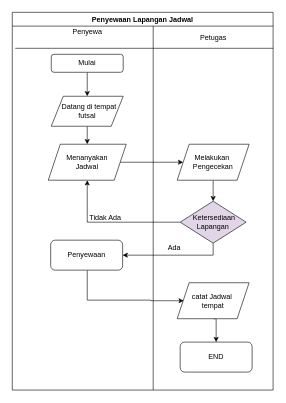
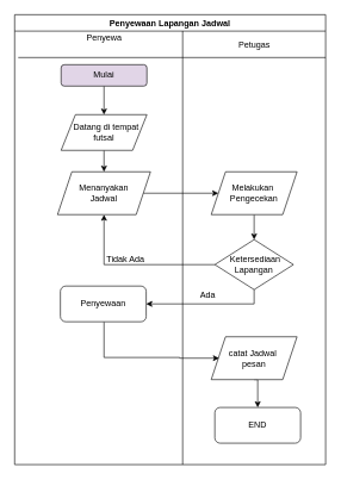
  <mxCell id="0" />
  <mxCell id="1" parent="0" />
  <mxCell id="2" style="edgeStyle=orthogonalEdgeStyle;rounded=0;orthogonalLoop=1;jettySize=auto;html=1;exitX=0.5;exitY=1;exitDx=0;exitDy=0;" edge="1" parent="1" source="3" target="5"><mxGeometry relative="1" as="geometry" /></mxCell>
- <mxCell id="3" value="Mulai" style="rounded=1;whiteSpace=wrap;html=1;" vertex="1" parent="1"><mxGeometry x="85" y="90" width="120" height="30" as="geometry" /></mxCell>
+ <mxCell id="3" value="Mulai" style="rounded=1;whiteSpace=wrap;html=1;fillColor=#e1d5e7;" vertex="1" parent="1"><mxGeometry x="85" y="90" width="120" height="30" as="geometry" /></mxCell>
  <mxCell id="4" style="edgeStyle=orthogonalEdgeStyle;rounded=0;orthogonalLoop=1;jettySize=auto;html=1;exitX=0.5;exitY=1;exitDx=0;exitDy=0;entryX=0.5;entryY=0;entryDx=0;entryDy=0;" edge="1" parent="1" source="5" target="7"><mxGeometry relative="1" as="geometry" /></mxCell>
  <mxCell id="5" value="&amp;nbsp; Datang di tempat futsal" style="shape=parallelogram;perimeter=parallelogramPerimeter;whiteSpace=wrap;html=1;fixedSize=1;" vertex="1" parent="1"><mxGeometry x="85" y="160" width="120" height="50" as="geometry" /></mxCell>
  <mxCell id="6" style="edgeStyle=orthogonalEdgeStyle;rounded=0;orthogonalLoop=1;jettySize=auto;html=1;exitX=1;exitY=0.5;exitDx=0;exitDy=0;entryX=0;entryY=0.5;entryDx=0;entryDy=0;" edge="1" parent="1" source="7" target="9"><mxGeometry relative="1" as="geometry" /></mxCell>
  <mxCell id="7" value="Menanyakan &lt;br&gt;Jadwal" style="shape=parallelogram;perimeter=parallelogramPerimeter;whiteSpace=wrap;html=1;fixedSize=1;" vertex="1" parent="1"><mxGeometry x="80" y="240" width="130" height="60" as="geometry" /></mxCell>
  <mxCell id="8" style="edgeStyle=orthogonalEdgeStyle;rounded=0;orthogonalLoop=1;jettySize=auto;html=1;exitX=0.5;exitY=1;exitDx=0;exitDy=0;entryX=0.5;entryY=0;entryDx=0;entryDy=0;" edge="1" parent="1" source="9" target="12"><mxGeometry relative="1" as="geometry" /></mxCell>
  <mxCell id="9" value="Melakukan&amp;nbsp;&lt;br&gt;Pengecekan" style="shape=parallelogram;perimeter=parallelogramPerimeter;whiteSpace=wrap;html=1;fixedSize=1;" vertex="1" parent="1"><mxGeometry x="295" y="240" width="120" height="60" as="geometry" /></mxCell>
  <mxCell id="10" style="edgeStyle=orthogonalEdgeStyle;rounded=0;orthogonalLoop=1;jettySize=auto;html=1;exitX=0;exitY=0.5;exitDx=0;exitDy=0;entryX=0.5;entryY=1;entryDx=0;entryDy=0;" edge="1" parent="1" source="12" target="7"><mxGeometry relative="1" as="geometry" /></mxCell>
  <mxCell id="11" style="edgeStyle=orthogonalEdgeStyle;rounded=0;orthogonalLoop=1;jettySize=auto;html=1;exitX=0.5;exitY=1;exitDx=0;exitDy=0;entryX=1;entryY=0.5;entryDx=0;entryDy=0;" edge="1" parent="1" source="12" target="16"><mxGeometry relative="1" as="geometry"><mxPoint x="225" y="430" as="targetPoint" /></mxGeometry></mxCell>
- <mxCell id="12" value="&amp;nbsp; Ketersediaan&amp;nbsp;&lt;br&gt;Lapangan" style="rhombus;whiteSpace=wrap;html=1;fillColor=#e1d5e7;" vertex="1" parent="1"><mxGeometry x="300" y="335" width="110" height="70" as="geometry" /></mxCell>
+ <mxCell id="12" value="&amp;nbsp; Ketersediaan&amp;nbsp;&lt;br&gt;Lapangan" style="rhombus;whiteSpace=wrap;html=1;" vertex="1" parent="1"><mxGeometry x="300" y="335" width="110" height="70" as="geometry" /></mxCell>
  <mxCell id="13" style="edgeStyle=orthogonalEdgeStyle;rounded=0;orthogonalLoop=1;jettySize=auto;html=1;exitX=0.5;exitY=1;exitDx=0;exitDy=0;entryX=0.5;entryY=0;entryDx=0;entryDy=0;" edge="1" parent="1" source="14" target="17"><mxGeometry relative="1" as="geometry" /></mxCell>
- <mxCell id="14" value="catat Jadwal&amp;nbsp;&lt;br&gt;tempat" style="shape=parallelogram;perimeter=parallelogramPerimeter;whiteSpace=wrap;html=1;fixedSize=1;" vertex="1" parent="1"><mxGeometry x="295" y="471" width="120" height="60" as="geometry" /></mxCell>
+ <mxCell id="14" value="catat Jadwal&amp;nbsp;&lt;br&gt;pesan" style="shape=parallelogram;perimeter=parallelogramPerimeter;whiteSpace=wrap;html=1;fixedSize=1;" vertex="1" parent="1"><mxGeometry x="295" y="471" width="120" height="60" as="geometry" /></mxCell>
  <mxCell id="15" style="edgeStyle=orthogonalEdgeStyle;rounded=0;orthogonalLoop=1;jettySize=auto;html=1;exitX=0.5;exitY=1;exitDx=0;exitDy=0;entryX=0;entryY=0.5;entryDx=0;entryDy=0;" edge="1" parent="1"><mxGeometry relative="1" as="geometry"><mxPoint x="145" y="450" as="sourcePoint" /><mxPoint x="306" y="501" as="targetPoint" /><Array as="points"><mxPoint x="145" y="500" /><mxPoint x="251" y="500" /><mxPoint x="251" y="501" /></Array></mxGeometry></mxCell>
  <mxCell id="16" value="Penyewaan" style="rounded=1;whiteSpace=wrap;html=1;" vertex="1" parent="1"><mxGeometry x="84" y="400" width="120" height="50" as="geometry" /></mxCell>
  <mxCell id="17" value="END" style="rounded=1;whiteSpace=wrap;html=1;" vertex="1" parent="1"><mxGeometry x="300" y="570" width="120" height="50" as="geometry" /></mxCell>
  <mxCell id="18" value="Ada" style="text;html=1;align=center;verticalAlign=middle;resizable=0;points=[];autosize=1;strokeColor=none;fillColor=none;" vertex="1" parent="1"><mxGeometry x="270" y="398" width="40" height="30" as="geometry" /></mxCell>
  <mxCell id="19" value="Tidak Ada" style="text;html=1;align=center;verticalAlign=middle;resizable=0;points=[];autosize=1;strokeColor=none;fillColor=none;" vertex="1" parent="1"><mxGeometry x="135" y="348" width="80" height="30" as="geometry" /></mxCell>
  <mxCell id="20" value="" style="endArrow=none;html=1;rounded=0;" edge="1" parent="1"><mxGeometry width="50" height="50" relative="1" as="geometry"><mxPoint x="255" y="650" as="sourcePoint" /><mxPoint x="255" y="40" as="targetPoint" /></mxGeometry></mxCell>
  <mxCell id="21" value="Penyewa" style="text;html=1;align=center;verticalAlign=middle;resizable=0;points=[];autosize=1;strokeColor=none;fillColor=none;" vertex="1" parent="1"><mxGeometry x="110" y="38" width="70" height="30" as="geometry" /></mxCell>
  <mxCell id="22" value="Petugas" style="text;html=1;align=center;verticalAlign=middle;resizable=0;points=[];autosize=1;strokeColor=none;fillColor=none;" vertex="1" parent="1"><mxGeometry x="320" y="48" width="70" height="30" as="geometry" /></mxCell>
  <mxCell id="23" value="Penyewaan Lapangan Jadwal" style="swimlane;whiteSpace=wrap;html=1;" vertex="1" parent="1"><mxGeometry x="20" y="20" width="435" height="630" as="geometry" /></mxCell>
  <mxCell id="24" value="" style="endArrow=none;html=1;rounded=0;" edge="1" parent="1"><mxGeometry width="50" height="50" relative="1" as="geometry"><mxPoint x="25" y="80" as="sourcePoint" /><mxPoint x="455" y="80" as="targetPoint" /></mxGeometry></mxCell>
